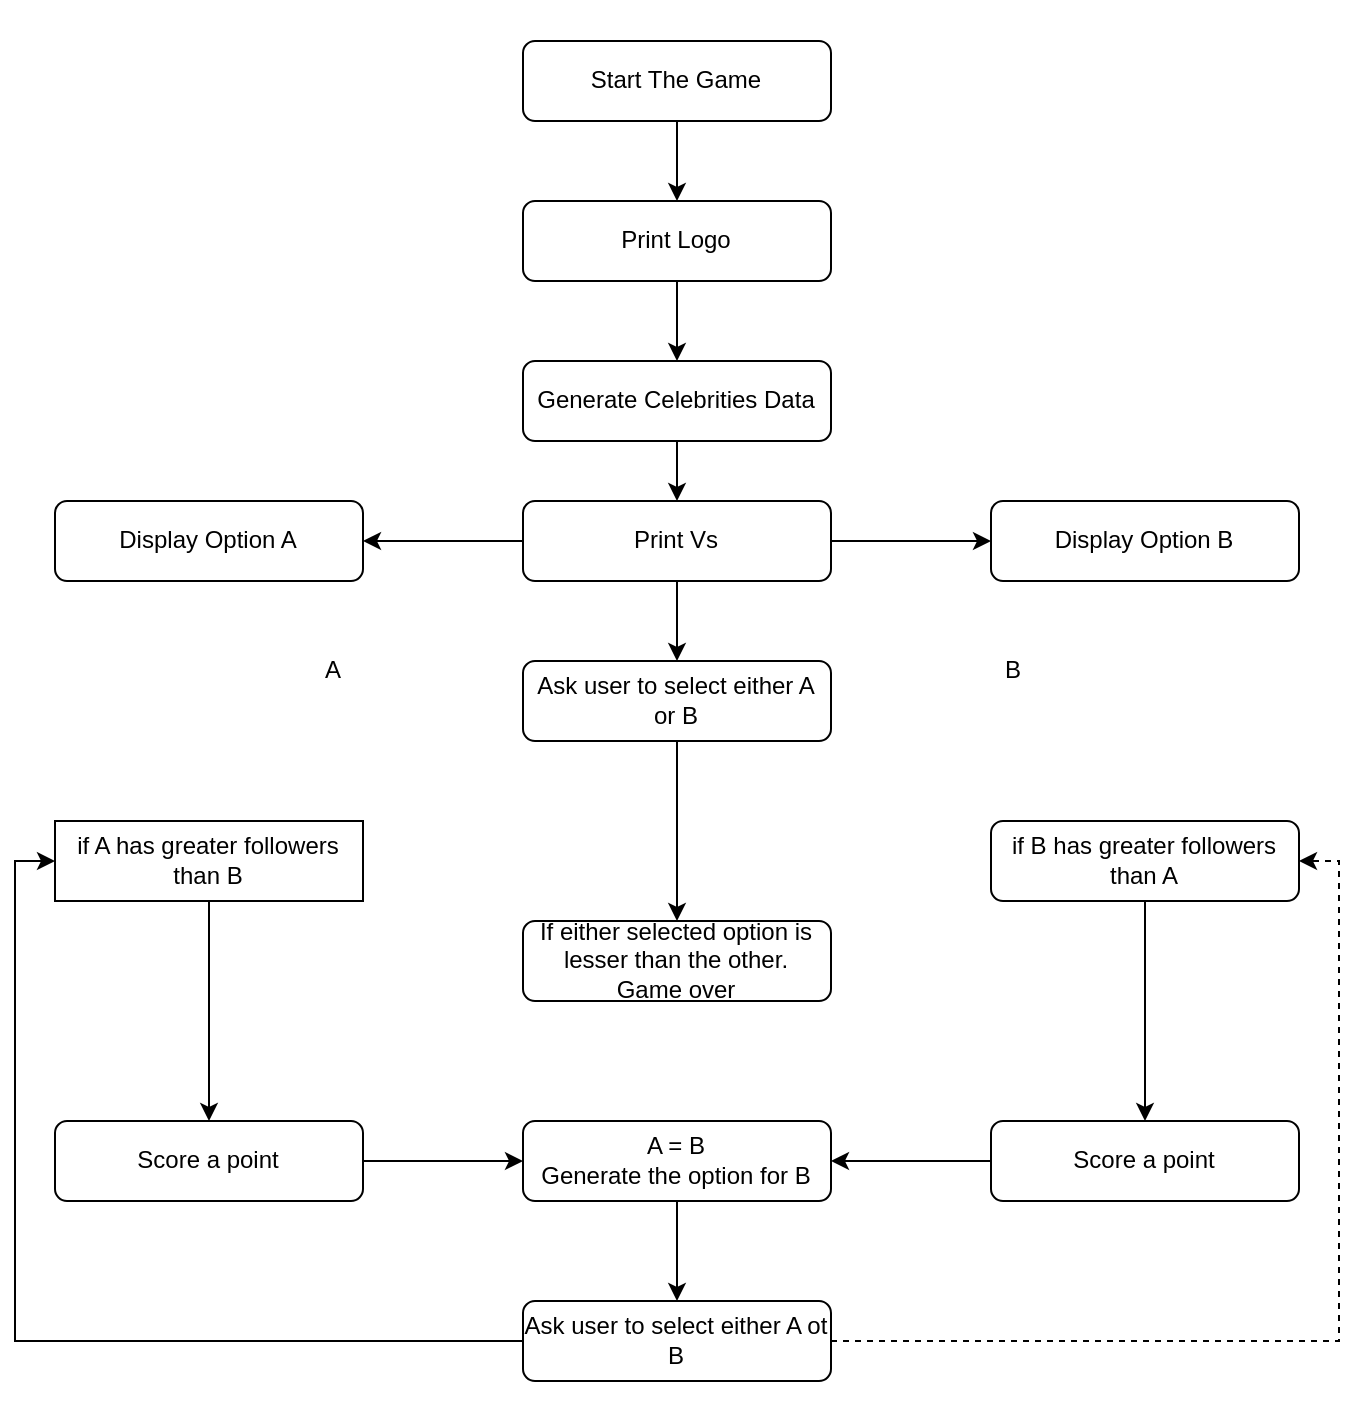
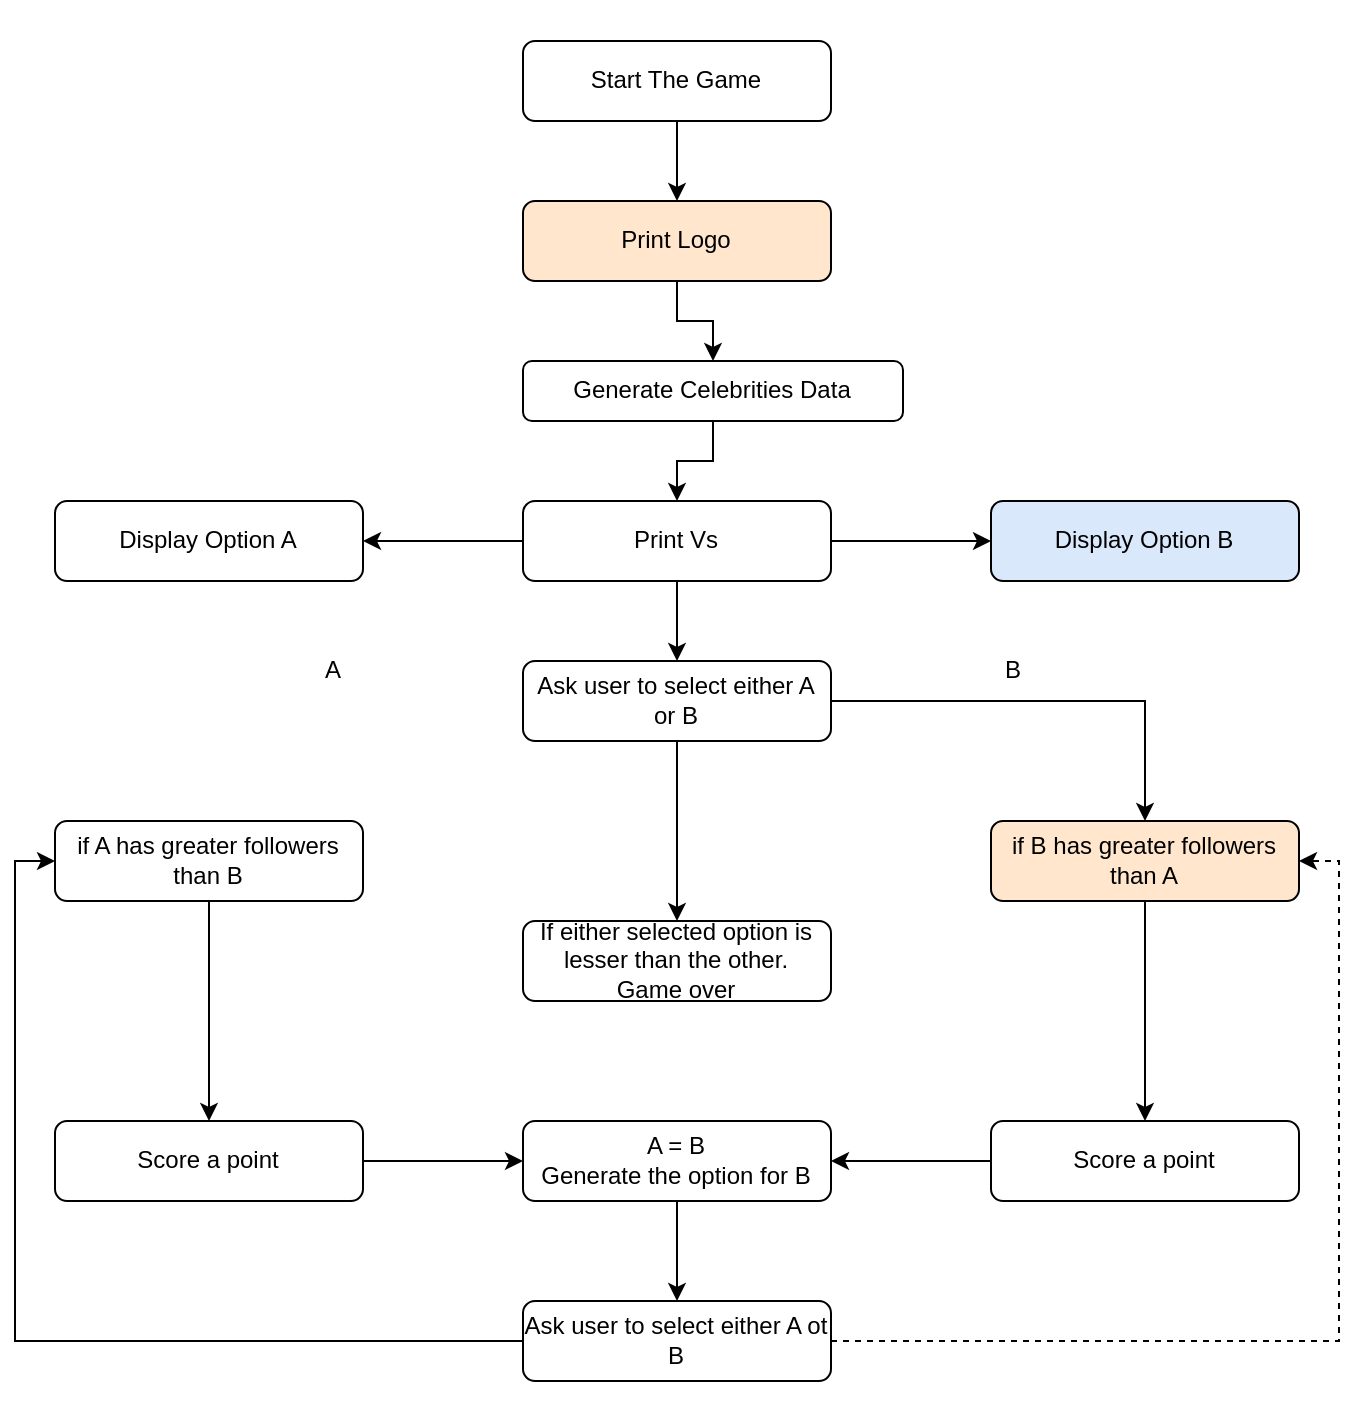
  <mxCell id="0" />
  <mxCell id="1" parent="0" />
  <mxCell id="2" value="" style="edgeStyle=orthogonalEdgeStyle;rounded=0;orthogonalLoop=1;jettySize=auto;html=1;" edge="1" parent="1" source="3" target="5"><mxGeometry relative="1" as="geometry" /></mxCell>
  <mxCell id="3" value="Start The Game" style="rounded=1;whiteSpace=wrap;html=1;" vertex="1" parent="1"><mxGeometry x="254" y="20" width="154" height="40" as="geometry" /></mxCell>
  <mxCell id="4" value="" style="edgeStyle=orthogonalEdgeStyle;rounded=0;orthogonalLoop=1;jettySize=auto;html=1;" edge="1" parent="1" source="5" target="7"><mxGeometry relative="1" as="geometry" /></mxCell>
- <mxCell id="5" value="Print Logo" style="rounded=1;whiteSpace=wrap;html=1;" vertex="1" parent="1"><mxGeometry x="254" y="100" width="154" height="40" as="geometry" /></mxCell>
+ <mxCell id="5" value="Print Logo" style="rounded=1;whiteSpace=wrap;html=1;fillColor=#ffe6cc;" vertex="1" parent="1"><mxGeometry x="254" y="100" width="154" height="40" as="geometry" /></mxCell>
  <mxCell id="6" value="" style="edgeStyle=orthogonalEdgeStyle;rounded=0;orthogonalLoop=1;jettySize=auto;html=1;" edge="1" parent="1" source="7" target="11"><mxGeometry relative="1" as="geometry" /></mxCell>
- <mxCell id="7" value="Generate Celebrities Data" style="rounded=1;whiteSpace=wrap;html=1;" vertex="1" parent="1"><mxGeometry x="254" y="180" width="154" height="40" as="geometry" /></mxCell>
+ <mxCell id="7" value="Generate Celebrities Data" style="rounded=1;whiteSpace=wrap;html=1;" vertex="1" parent="1"><mxGeometry x="254" y="180" width="190" height="30" as="geometry" /></mxCell>
  <mxCell id="8" value="" style="edgeStyle=orthogonalEdgeStyle;rounded=0;orthogonalLoop=1;jettySize=auto;html=1;" edge="1" parent="1" source="11"><mxGeometry relative="1" as="geometry"><mxPoint x="331" y="330" as="targetPoint" /></mxGeometry></mxCell>
  <mxCell id="9" value="" style="edgeStyle=orthogonalEdgeStyle;rounded=0;orthogonalLoop=1;jettySize=auto;html=1;" edge="1" parent="1" source="11" target="31"><mxGeometry relative="1" as="geometry" /></mxCell>
  <mxCell id="10" value="" style="edgeStyle=orthogonalEdgeStyle;rounded=0;orthogonalLoop=1;jettySize=auto;html=1;" edge="1" parent="1" source="11" target="32"><mxGeometry relative="1" as="geometry" /></mxCell>
  <mxCell id="11" value="Print Vs" style="rounded=1;whiteSpace=wrap;html=1;" vertex="1" parent="1"><mxGeometry x="254" y="250" width="154" height="40" as="geometry" /></mxCell>
+ <mxCell id="12" value="" style="edgeStyle=orthogonalEdgeStyle;rounded=0;orthogonalLoop=1;jettySize=auto;html=1;" edge="1" parent="1" source="14" target="22"><mxGeometry relative="1" as="geometry" /></mxCell>
  <mxCell id="13" value="" style="edgeStyle=orthogonalEdgeStyle;rounded=0;orthogonalLoop=1;jettySize=auto;html=1;" edge="1" parent="1" source="14" target="30"><mxGeometry relative="1" as="geometry" /></mxCell>
  <mxCell id="14" value="Ask user to select either A or B" style="rounded=1;whiteSpace=wrap;html=1;" vertex="1" parent="1"><mxGeometry x="254" y="330" width="154" height="40" as="geometry" /></mxCell>
  <mxCell id="15" value="" style="edgeStyle=orthogonalEdgeStyle;rounded=0;orthogonalLoop=1;jettySize=auto;html=1;" edge="1" parent="1" source="16" target="18"><mxGeometry relative="1" as="geometry" /></mxCell>
- <mxCell id="16" value="if A has greater followers than B" style="whiteSpace=wrap;html=1;rounded=0;" vertex="1" parent="1"><mxGeometry x="20" y="410" width="154" height="40" as="geometry" /></mxCell>
+ <mxCell id="16" value="if A has greater followers than B" style="rounded=1;whiteSpace=wrap;html=1;" vertex="1" parent="1"><mxGeometry x="20" y="410" width="154" height="40" as="geometry" /></mxCell>
  <mxCell id="17" value="" style="edgeStyle=orthogonalEdgeStyle;rounded=0;orthogonalLoop=1;jettySize=auto;html=1;" edge="1" parent="1" source="18" target="20"><mxGeometry relative="1" as="geometry" /></mxCell>
  <mxCell id="18" value="Score a point" style="rounded=1;whiteSpace=wrap;html=1;" vertex="1" parent="1"><mxGeometry x="20" y="560" width="154" height="40" as="geometry" /></mxCell>
  <mxCell id="19" value="" style="edgeStyle=orthogonalEdgeStyle;rounded=0;orthogonalLoop=1;jettySize=auto;html=1;" edge="1" parent="1" source="20"><mxGeometry relative="1" as="geometry"><mxPoint x="331" y="650" as="targetPoint" /></mxGeometry></mxCell>
  <mxCell id="20" value="A = B&lt;br&gt;Generate the option for B" style="rounded=1;whiteSpace=wrap;html=1;" vertex="1" parent="1"><mxGeometry x="254" y="560" width="154" height="40" as="geometry" /></mxCell>
  <mxCell id="21" value="" style="edgeStyle=orthogonalEdgeStyle;rounded=0;orthogonalLoop=1;jettySize=auto;html=1;" edge="1" parent="1" source="22" target="24"><mxGeometry relative="1" as="geometry" /></mxCell>
- <mxCell id="22" value="if B has greater followers than A" style="rounded=1;whiteSpace=wrap;html=1;" vertex="1" parent="1"><mxGeometry x="488" y="410" width="154" height="40" as="geometry" /></mxCell>
+ <mxCell id="22" value="if B has greater followers than A" style="rounded=1;whiteSpace=wrap;html=1;fillColor=#ffe6cc;" vertex="1" parent="1"><mxGeometry x="488" y="410" width="154" height="40" as="geometry" /></mxCell>
  <mxCell id="23" value="" style="edgeStyle=orthogonalEdgeStyle;rounded=0;orthogonalLoop=1;jettySize=auto;html=1;" edge="1" parent="1" source="24" target="20"><mxGeometry relative="1" as="geometry" /></mxCell>
  <mxCell id="24" value="Score a point" style="rounded=1;whiteSpace=wrap;html=1;" vertex="1" parent="1"><mxGeometry x="488" y="560" width="154" height="40" as="geometry" /></mxCell>
  <mxCell id="25" value="A" style="text;html=1;align=center;verticalAlign=middle;resizable=0;points=[];autosize=1;strokeColor=none;fillColor=none;" vertex="1" parent="1"><mxGeometry x="144" y="320" width="30" height="30" as="geometry" /></mxCell>
  <mxCell id="26" value="B&lt;br&gt;" style="text;html=1;align=center;verticalAlign=middle;resizable=0;points=[];autosize=1;strokeColor=none;fillColor=none;" vertex="1" parent="1"><mxGeometry x="484" y="320" width="30" height="30" as="geometry" /></mxCell>
  <mxCell id="27" value="" style="edgeStyle=orthogonalEdgeStyle;rounded=0;orthogonalLoop=1;jettySize=auto;html=1;entryX=0;entryY=0.5;entryDx=0;entryDy=0;" edge="1" parent="1" source="29" target="16"><mxGeometry relative="1" as="geometry"><mxPoint x="174" y="670" as="targetPoint" /></mxGeometry></mxCell>
  <mxCell id="28" value="" style="edgeStyle=orthogonalEdgeStyle;rounded=0;orthogonalLoop=1;jettySize=auto;html=1;entryX=1;entryY=0.5;entryDx=0;entryDy=0;dashed=1;" edge="1" parent="1" source="29" target="22"><mxGeometry relative="1" as="geometry"><mxPoint x="488" y="670" as="targetPoint" /></mxGeometry></mxCell>
  <mxCell id="29" value="Ask user to select either A ot B" style="rounded=1;whiteSpace=wrap;html=1;" vertex="1" parent="1"><mxGeometry x="254" y="650" width="154" height="40" as="geometry" /></mxCell>
  <mxCell id="30" value="If either selected option is lesser than the other. &lt;br&gt;Game over" style="rounded=1;whiteSpace=wrap;html=1;" vertex="1" parent="1"><mxGeometry x="254" y="460" width="154" height="40" as="geometry" /></mxCell>
- <mxCell id="31" value="Display Option B" style="rounded=1;whiteSpace=wrap;html=1;" vertex="1" parent="1"><mxGeometry x="488" y="250" width="154" height="40" as="geometry" /></mxCell>
+ <mxCell id="31" value="Display Option B" style="rounded=1;whiteSpace=wrap;html=1;fillColor=#dae8fc;" vertex="1" parent="1"><mxGeometry x="488" y="250" width="154" height="40" as="geometry" /></mxCell>
  <mxCell id="32" value="Display Option A" style="rounded=1;whiteSpace=wrap;html=1;" vertex="1" parent="1"><mxGeometry x="20" y="250" width="154" height="40" as="geometry" /></mxCell>
